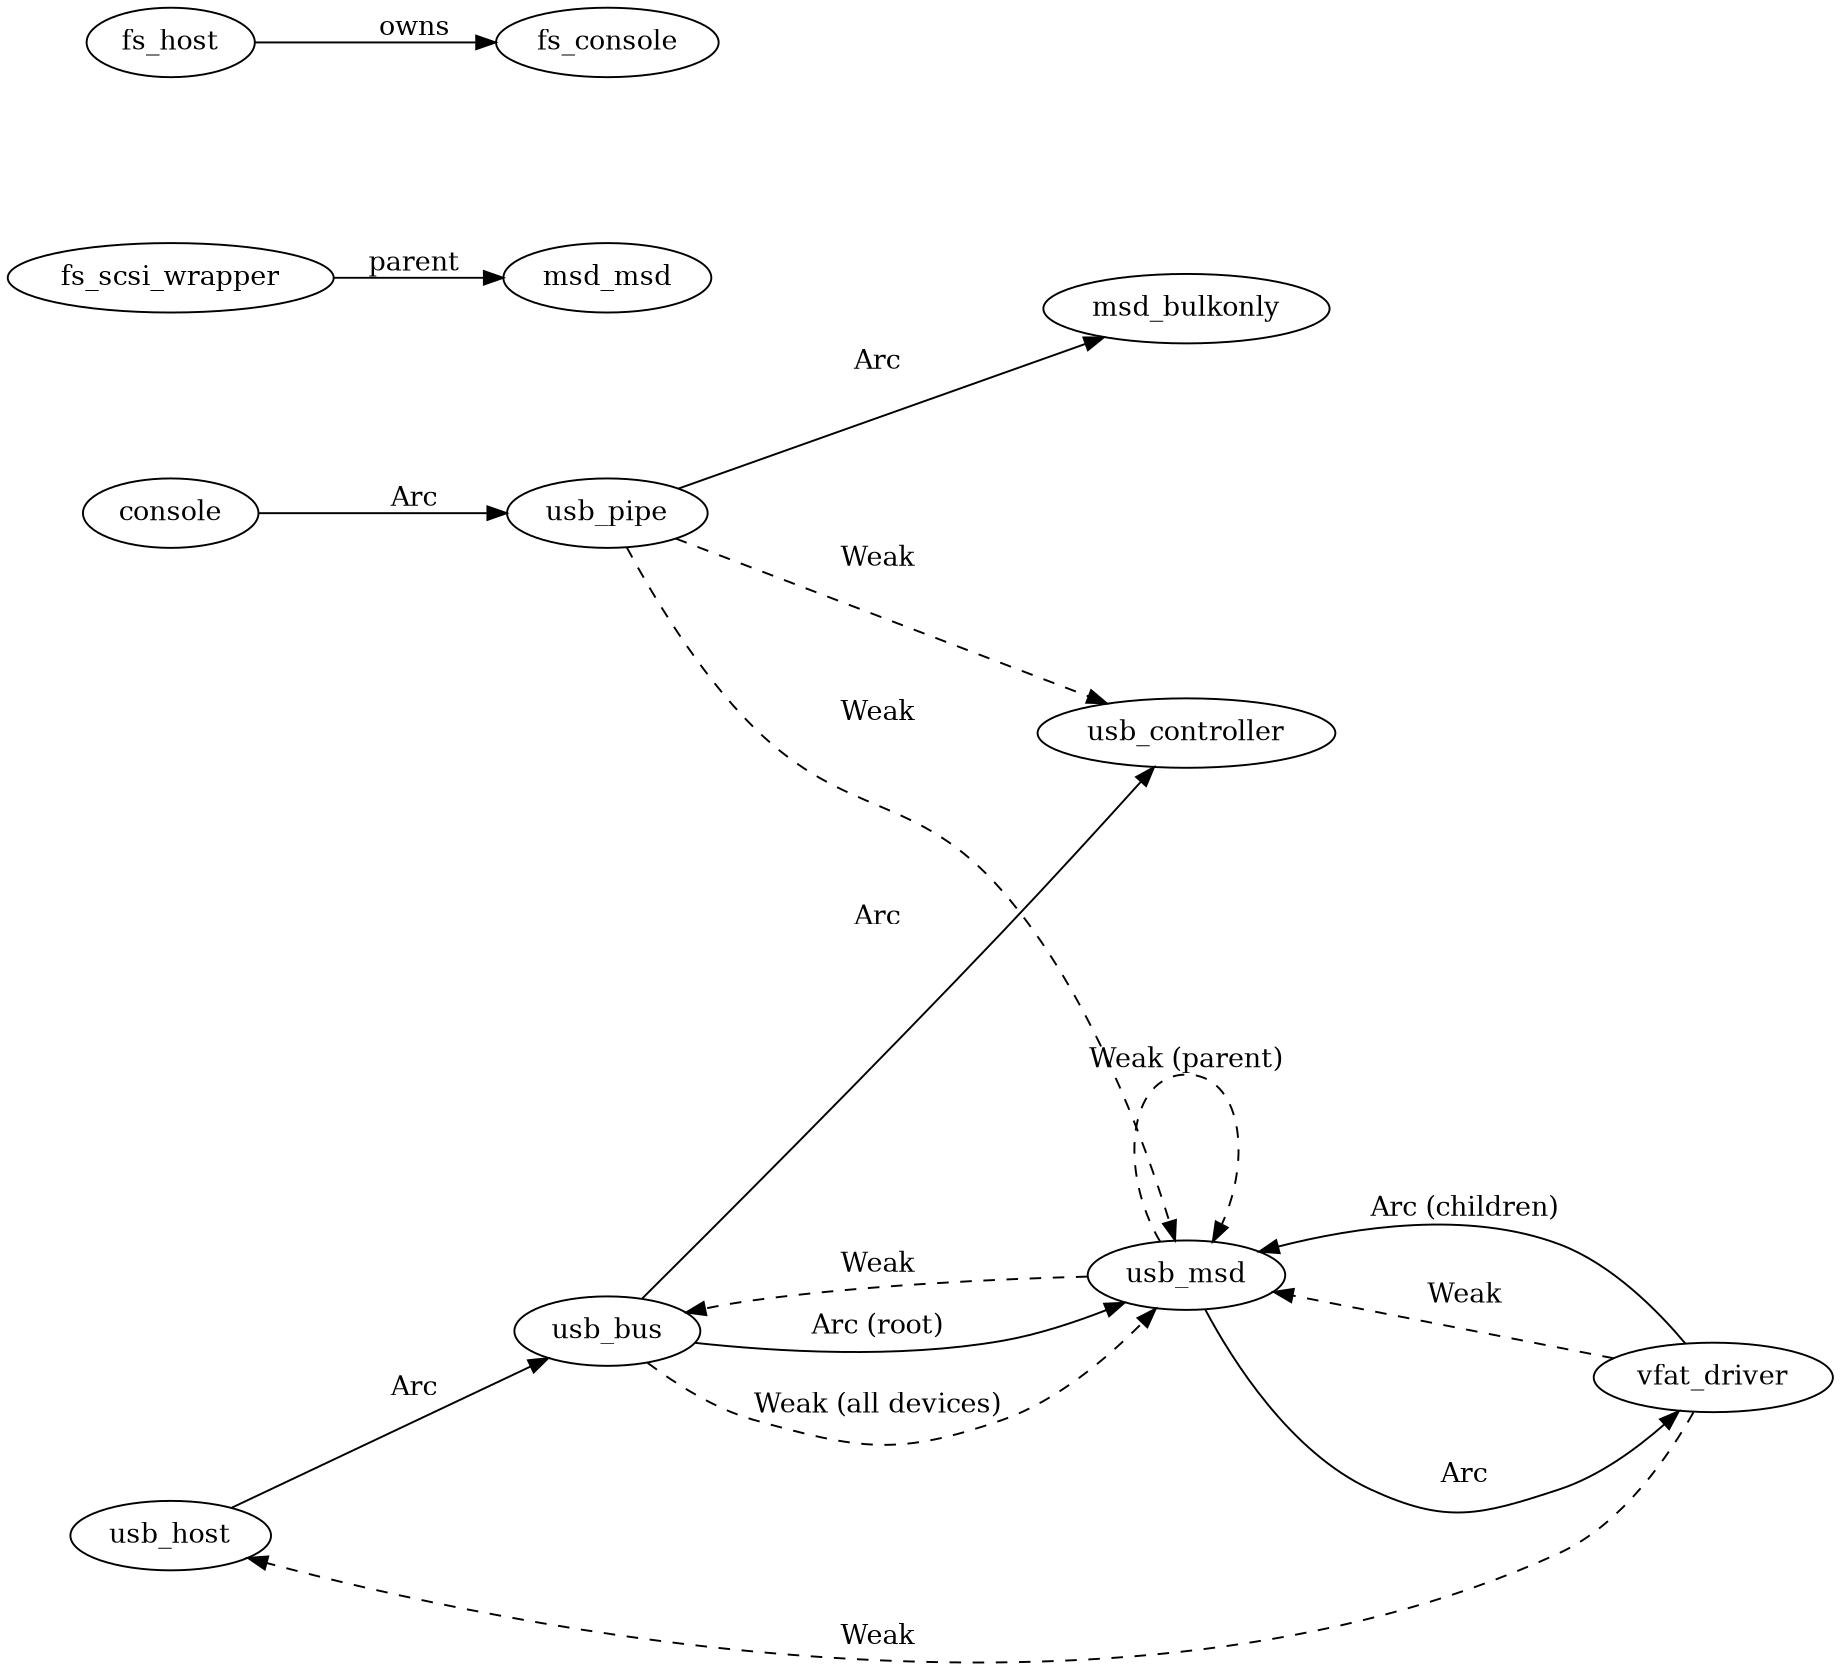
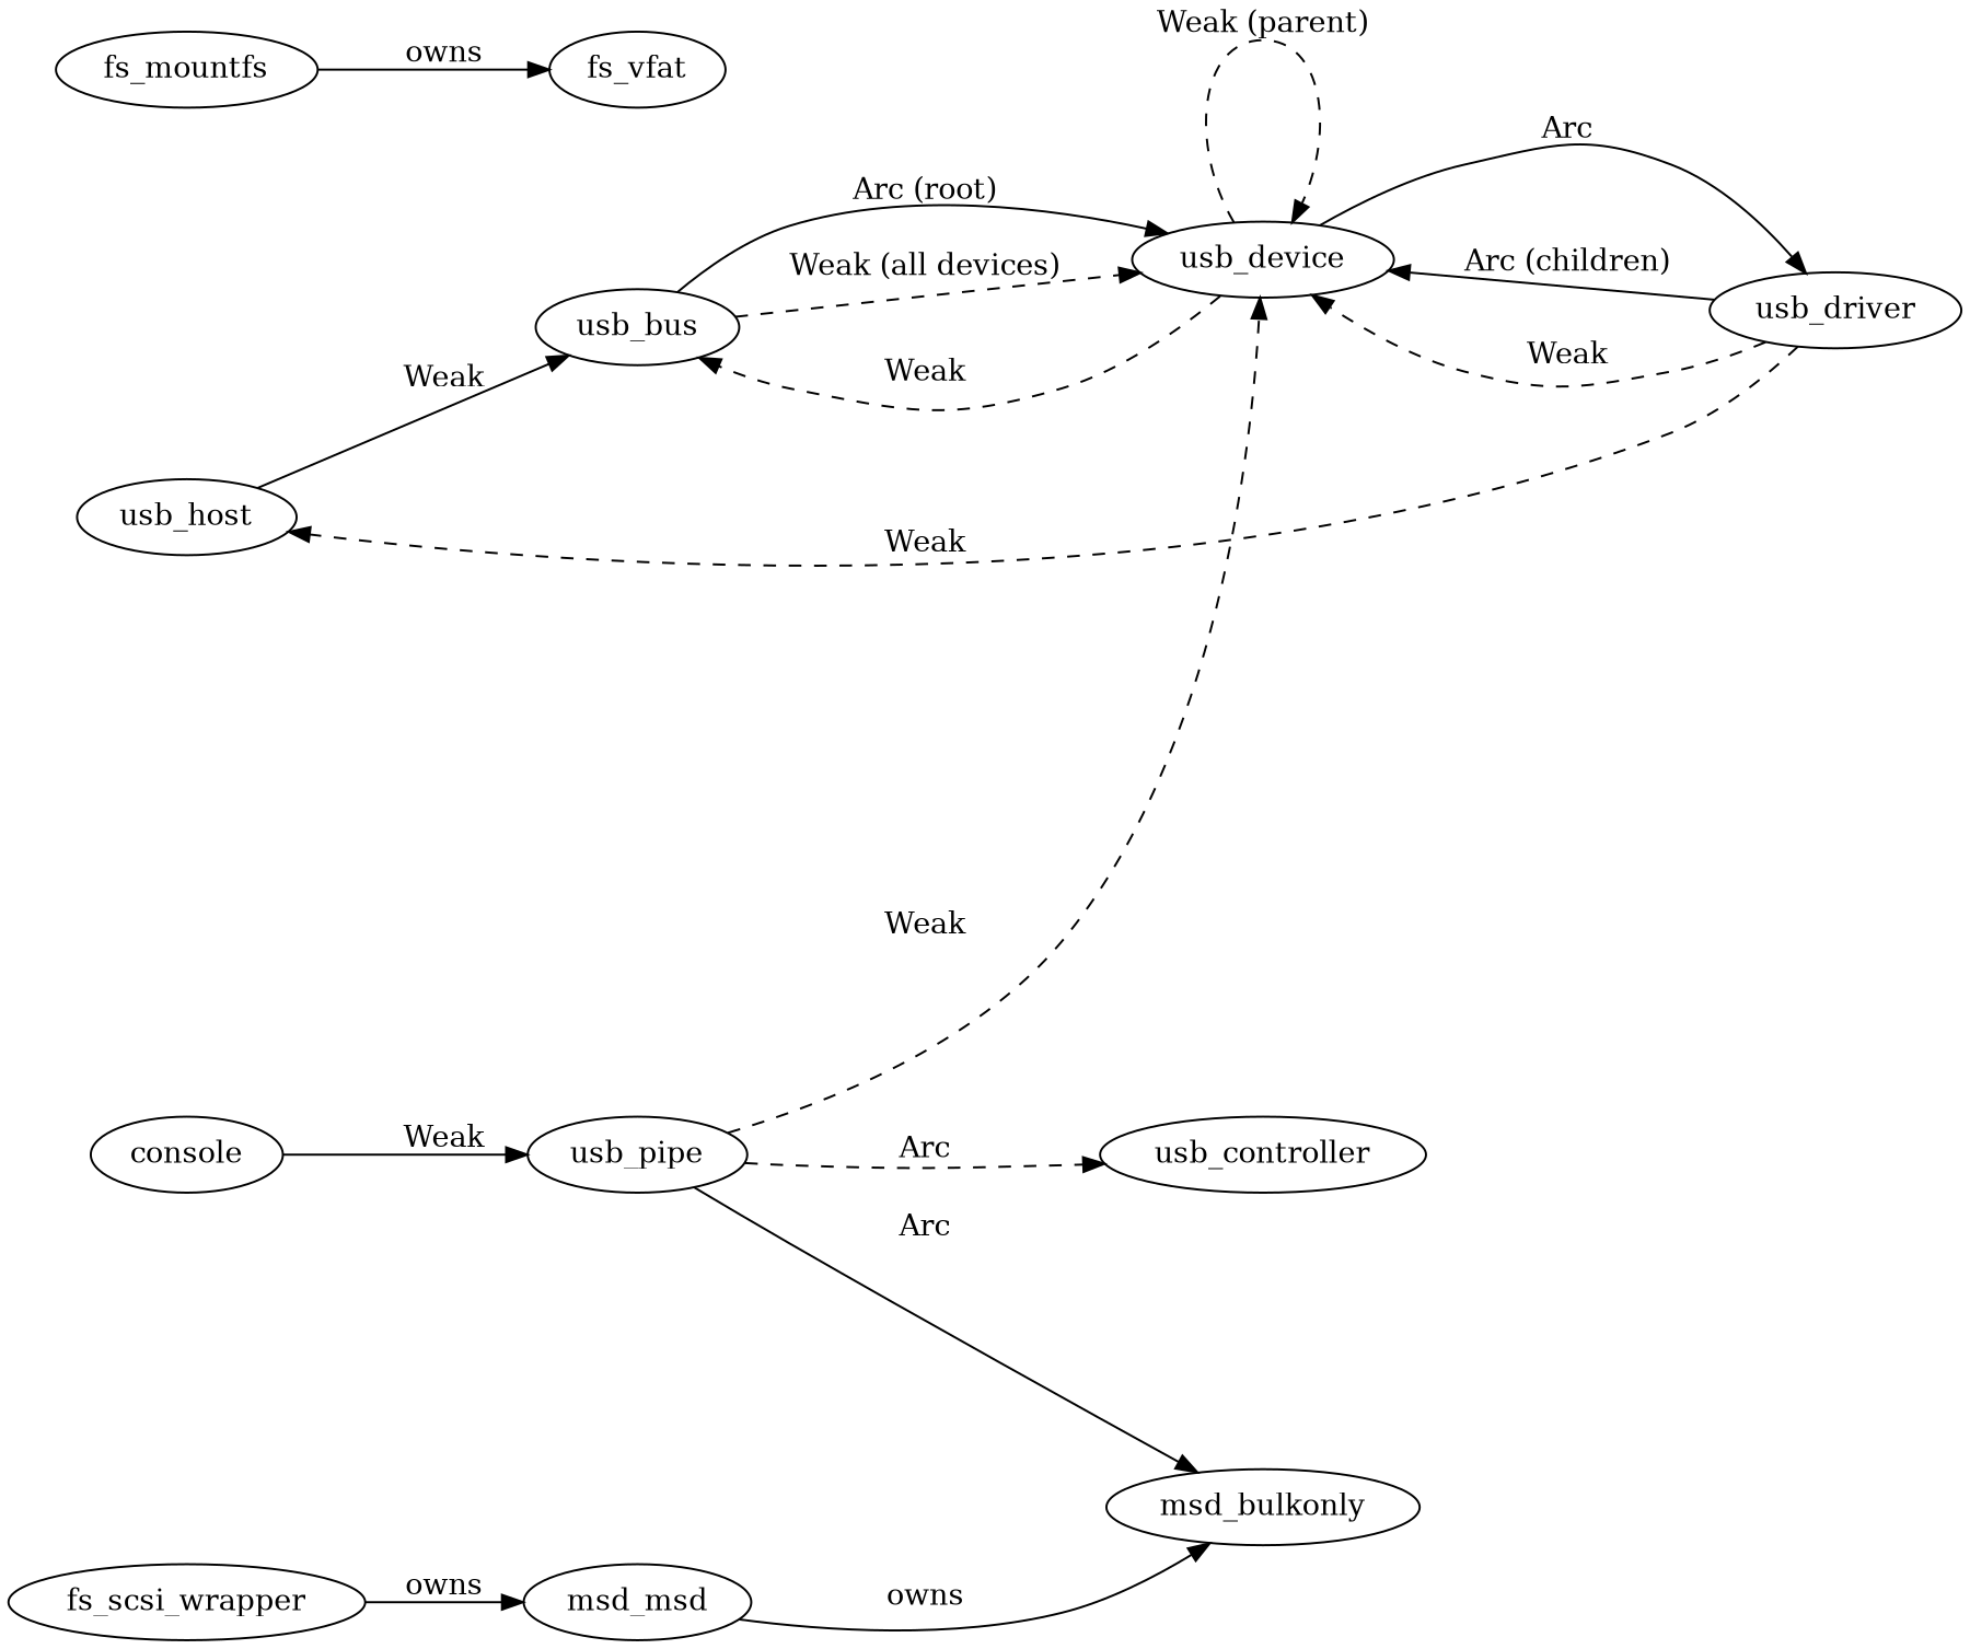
  digraph {
    compound=true
    forcelabels=true
    nodesep=1.2
    rankdir=LR
    splines=true
    usb_host
    usb_bus
    usb_controller
-   usb_device [label=usb_msd]
-   usb_driver [label=vfat_driver]
+   usb_device
+   usb_driver
    usb_pipe
    msd_bulkonly
    n8 [label=msd_msd]
    fs_scsi_wrapper
-   fs_vfat [label=fs_console]
-   fs_mountfs [label=fs_host]
+   fs_vfat
+   fs_mountfs
    console
    subgraph sub_1 {
      label=USB
      usb_host
      usb_bus
      usb_controller
      usb_device
      usb_driver
      usb_pipe
    }
    subgraph sub_2 {
      label=Filesystem
      msd_bulkonly
      n8
    }
    subgraph sub_3 {
      label=Filesystem
      fs_scsi_wrapper
      fs_vfat
      fs_mountfs
    }
    subgraph sub_4 {
      label=Console
      console
    }
-   usb_host -> usb_bus [label=Arc]
-   usb_bus -> usb_controller [label=Arc]
+   usb_host -> usb_bus [label=Weak]
    usb_bus -> usb_device [label="Arc (root)"]
    usb_bus -> usb_device [label="Weak (all devices)" style=dashed]
    usb_device -> usb_bus [label=Weak style=dashed]
    usb_device -> usb_device [label="Weak (parent)" style=dashed]
    usb_device -> usb_driver [label=Arc]
    usb_driver -> usb_host [label=Weak style=dashed]
    usb_driver -> usb_device [label="Arc (children)"]
    usb_driver -> usb_device [label=Weak style=dashed]
-   usb_pipe -> usb_controller [label=Weak style=dashed]
+   usb_pipe -> usb_controller [label=Arc style=dashed]
    usb_pipe -> usb_device [label=Weak style=dashed]
    usb_pipe -> msd_bulkonly [label=Arc]
-   fs_scsi_wrapper -> n8 [label=parent]
+   n8 -> msd_bulkonly [label=owns]
+   fs_scsi_wrapper -> n8 [label=owns]
    fs_mountfs -> fs_vfat [label=owns]
-   console -> usb_pipe [label=Arc]
+   console -> usb_pipe [label=Weak]
  }
